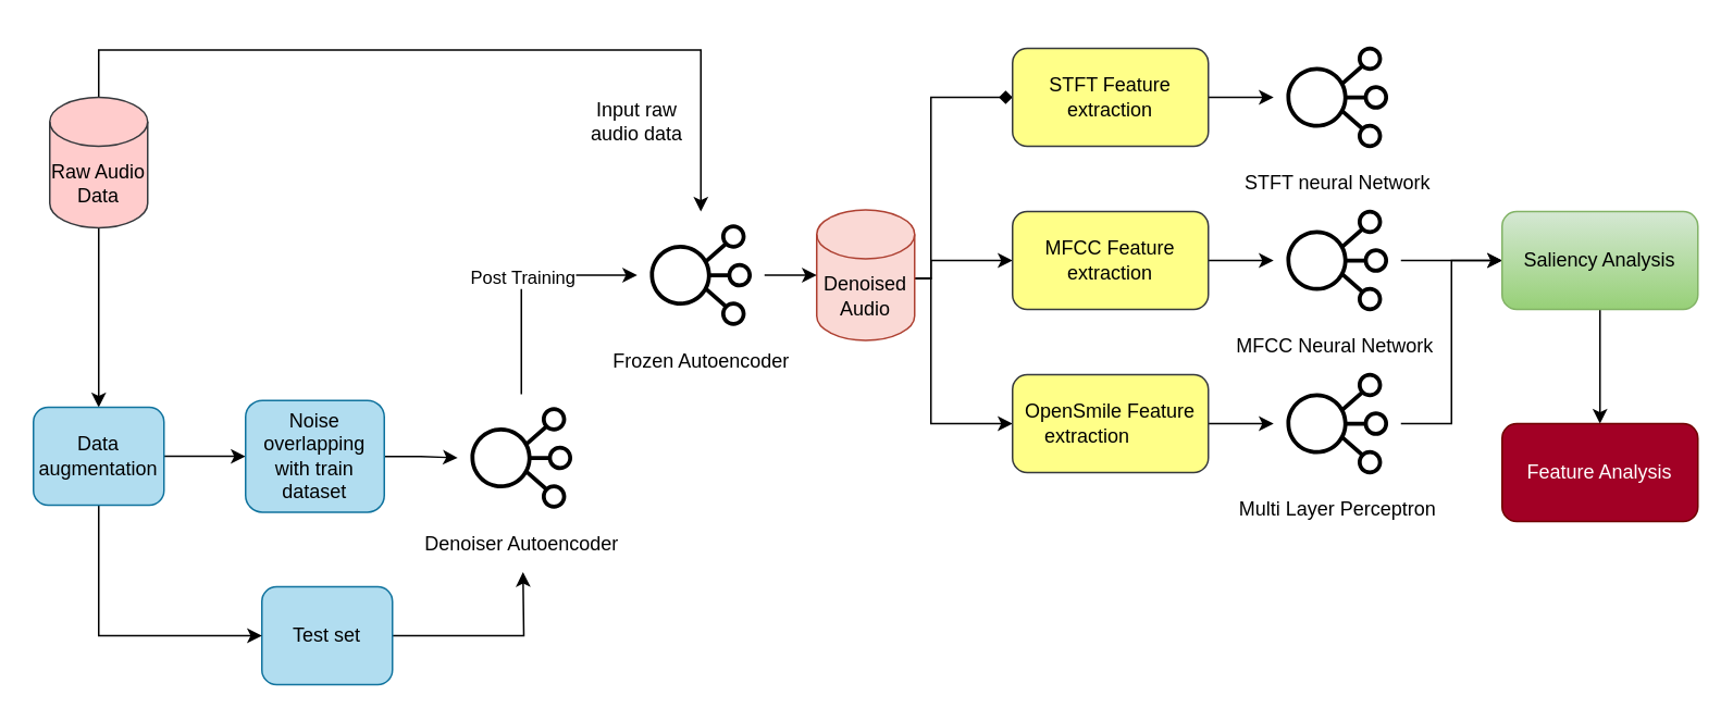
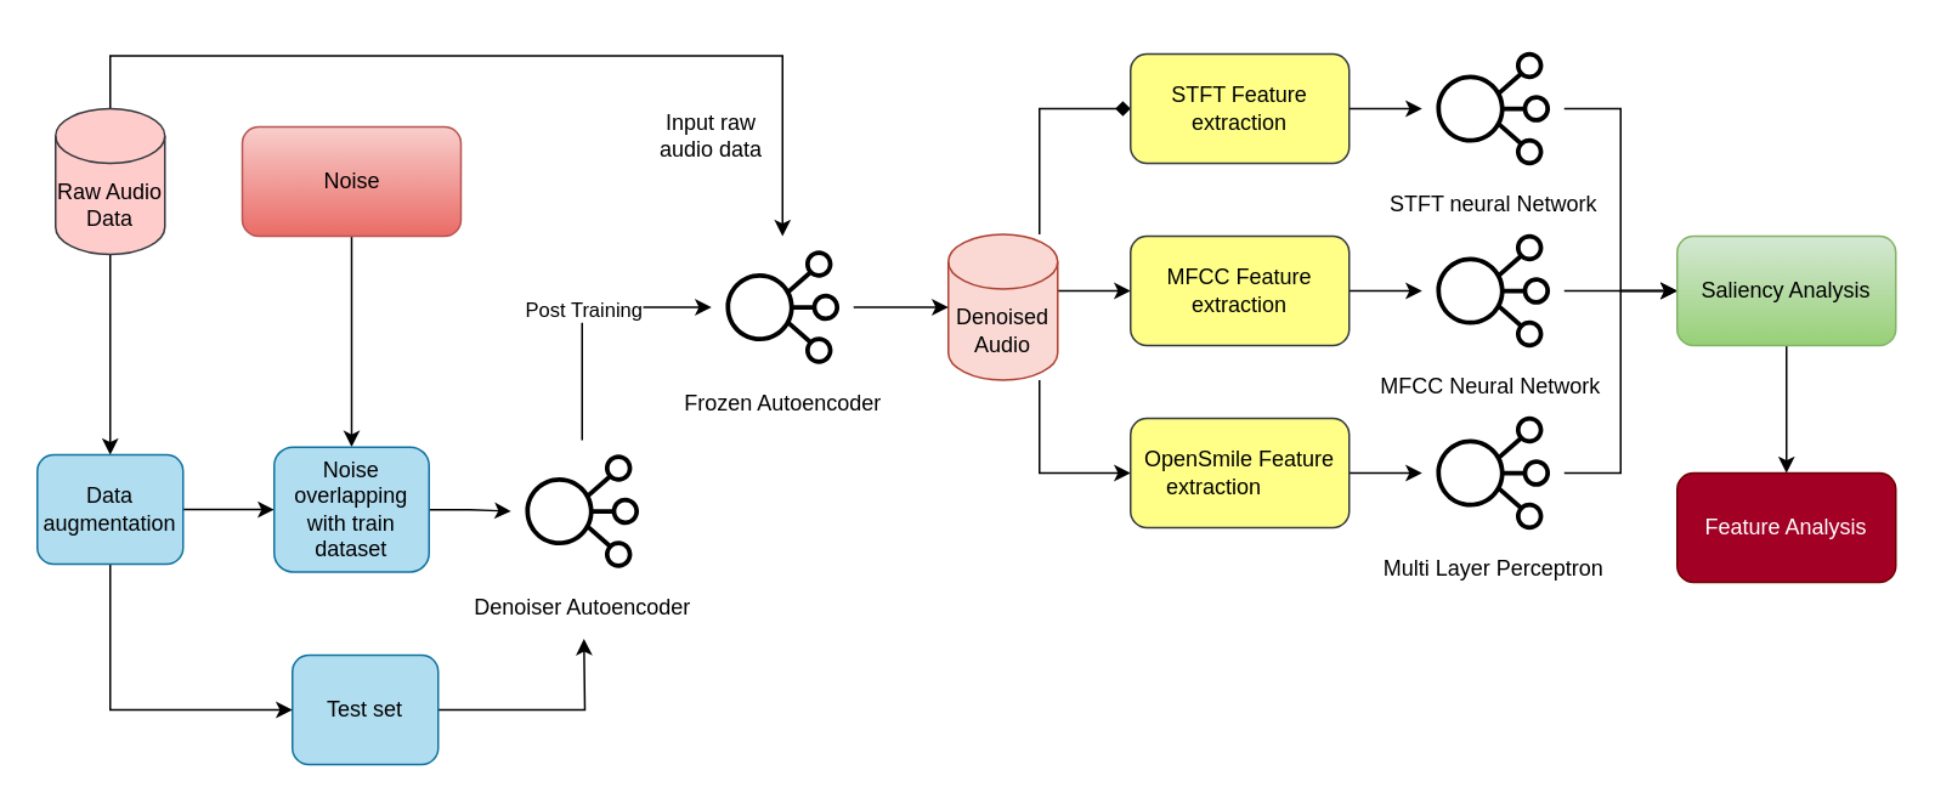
  <mxCell id="0" />
  <mxCell id="1" parent="0" />
  <mxCell id="2" style="edgeStyle=orthogonalEdgeStyle;rounded=0;orthogonalLoop=1;jettySize=auto;html=1;" edge="1" parent="1" source="3"><mxGeometry relative="1" as="geometry"><mxPoint x="320" y="350" as="targetPoint" /></mxGeometry></mxCell>
  <mxCell id="3" value="Test set" style="rounded=1;whiteSpace=wrap;html=1;fillColor=#b1ddf0;strokeColor=#10739e;" vertex="1" parent="1"><mxGeometry x="160" y="359" width="80" height="60" as="geometry" /></mxCell>
  <mxCell id="4" style="edgeStyle=orthogonalEdgeStyle;rounded=0;orthogonalLoop=1;jettySize=auto;html=1;exitX=1;exitY=0.5;exitDx=0;exitDy=0;" edge="1" parent="1" source="33" target="10"><mxGeometry relative="1" as="geometry"><mxPoint x="90" y="280" as="sourcePoint" /></mxGeometry></mxCell>
  <mxCell id="5" style="edgeStyle=orthogonalEdgeStyle;rounded=0;orthogonalLoop=1;jettySize=auto;html=1;entryX=0;entryY=0.5;entryDx=0;entryDy=0;exitX=0.5;exitY=1;exitDx=0;exitDy=0;" edge="1" parent="1" source="33" target="3"><mxGeometry relative="1" as="geometry"><mxPoint x="60" y="320" as="sourcePoint" /><Array as="points"><mxPoint x="60" y="305" /><mxPoint x="60" y="389" /></Array></mxGeometry></mxCell>
  <mxCell id="6" value="Denoiser Autoencoder" style="sketch=0;points=[[0,0,0],[0.25,0,0],[0.5,0,0],[0.75,0,0],[1,0,0],[0,1,0],[0.25,1,0],[0.5,1,0],[0.75,1,0],[1,1,0],[0,0.25,0],[0,0.5,0],[0,0.75,0],[1,0.25,0],[1,0.5,0],[1,0.75,0]];outlineConnect=0;fontColor=#000000;gradientColor=none;gradientDirection=north;fillColor=none;strokeColor=#000000;dashed=0;verticalLabelPosition=bottom;verticalAlign=top;align=center;html=1;fontSize=12;fontStyle=0;aspect=fixed;shape=mxgraph.aws4.resourceIcon;resIcon=mxgraph.aws4.elastic_load_balancing;" vertex="1" parent="1"><mxGeometry x="280" y="241" width="78" height="78" as="geometry" /></mxCell>
+ <mxCell id="7" style="edgeStyle=orthogonalEdgeStyle;rounded=0;orthogonalLoop=1;jettySize=auto;html=1;entryX=0.5;entryY=0;entryDx=0;entryDy=0;" edge="1" parent="1" source="8" target="10"><mxGeometry relative="1" as="geometry" /></mxCell>
+ <mxCell id="8" value="Noise" style="rounded=1;whiteSpace=wrap;html=1;fillColor=#f8cecc;gradientColor=#ea6b66;strokeColor=#b85450;" vertex="1" parent="1"><mxGeometry x="132.5" y="69" width="120" height="60" as="geometry" /></mxCell>
  <mxCell id="9" style="edgeStyle=orthogonalEdgeStyle;rounded=0;orthogonalLoop=1;jettySize=auto;html=1;entryX=0;entryY=0.5;entryDx=0;entryDy=0;entryPerimeter=0;" edge="1" parent="1" source="10" target="6"><mxGeometry relative="1" as="geometry" /></mxCell>
  <mxCell id="10" value="Noise overlapping with train dataset" style="rounded=1;whiteSpace=wrap;html=1;fillColor=#b1ddf0;strokeColor=#10739e;" vertex="1" parent="1"><mxGeometry x="150" y="244.75" width="85" height="68.5" as="geometry" /></mxCell>
  <mxCell id="11" style="edgeStyle=orthogonalEdgeStyle;rounded=0;orthogonalLoop=1;jettySize=auto;html=1;entryX=0;entryY=0.5;entryDx=0;entryDy=0;" edge="1" parent="1" source="14" target="22"><mxGeometry relative="1" as="geometry"><Array as="points"><mxPoint x="570" y="170" /><mxPoint x="570" y="159" /></Array></mxGeometry></mxCell>
  <mxCell id="12" style="edgeStyle=orthogonalEdgeStyle;rounded=0;orthogonalLoop=1;jettySize=auto;html=1;entryX=0;entryY=0.5;entryDx=0;entryDy=0;endArrow=diamond;" edge="1" parent="1" source="14" target="18"><mxGeometry relative="1" as="geometry"><Array as="points"><mxPoint x="570" y="170" /><mxPoint x="570" y="59" /></Array></mxGeometry></mxCell>
  <mxCell id="13" style="edgeStyle=orthogonalEdgeStyle;rounded=0;orthogonalLoop=1;jettySize=auto;html=1;entryX=0;entryY=0.5;entryDx=0;entryDy=0;" edge="1" parent="1" source="14" target="26"><mxGeometry relative="1" as="geometry"><Array as="points"><mxPoint x="570" y="170" /><mxPoint x="570" y="259" /></Array></mxGeometry></mxCell>
- <mxCell id="14" value="Denoised Audio" style="shape=cylinder3;whiteSpace=wrap;html=1;boundedLbl=1;backgroundOutline=1;size=15;fillColor=#fad9d5;strokeColor=#ae4132;" vertex="1" parent="1"><mxGeometry x="500" y="128" width="60" height="80" as="geometry" /></mxCell>
+ <mxCell id="14" value="Denoised Audio" style="shape=cylinder3;whiteSpace=wrap;html=1;boundedLbl=1;backgroundOutline=1;size=15;fillColor=#fad9d5;strokeColor=#ae4132;" vertex="1" parent="1"><mxGeometry x="520" y="128" width="60" height="80" as="geometry" /></mxCell>
+ <mxCell id="15" style="edgeStyle=orthogonalEdgeStyle;rounded=0;orthogonalLoop=1;jettySize=auto;html=1;entryX=0;entryY=0.5;entryDx=0;entryDy=0;" edge="1" parent="1" source="16" target="28"><mxGeometry relative="1" as="geometry" /></mxCell>
  <mxCell id="16" value="&lt;font&gt;STFT neural Network&lt;/font&gt;" style="sketch=0;points=[[0,0,0],[0.25,0,0],[0.5,0,0],[0.75,0,0],[1,0,0],[0,1,0],[0.25,1,0],[0.5,1,0],[0.75,1,0],[1,1,0],[0,0.25,0],[0,0.5,0],[0,0.75,0],[1,0.25,0],[1,0.5,0],[1,0.75,0]];outlineConnect=0;fontColor=#000000;gradientColor=none;gradientDirection=north;fillColor=none;strokeColor=#000000;dashed=0;verticalLabelPosition=bottom;verticalAlign=top;align=center;html=1;fontSize=12;fontStyle=0;aspect=fixed;shape=mxgraph.aws4.resourceIcon;resIcon=mxgraph.aws4.elastic_load_balancing;" vertex="1" parent="1"><mxGeometry x="780" y="20" width="78" height="78" as="geometry" /></mxCell>
  <mxCell id="17" style="edgeStyle=orthogonalEdgeStyle;rounded=0;orthogonalLoop=1;jettySize=auto;html=1;" edge="1" parent="1" source="18" target="16"><mxGeometry relative="1" as="geometry" /></mxCell>
  <mxCell id="18" value="STFT Feature extraction" style="rounded=1;whiteSpace=wrap;html=1;fillColor=#ffff88;strokeColor=#36393d;" vertex="1" parent="1"><mxGeometry x="620" y="29" width="120" height="60" as="geometry" /></mxCell>
  <mxCell id="19" style="edgeStyle=orthogonalEdgeStyle;rounded=0;orthogonalLoop=1;jettySize=auto;html=1;entryX=0;entryY=0.5;entryDx=0;entryDy=0;" edge="1" parent="1" source="20" target="28"><mxGeometry relative="1" as="geometry" /></mxCell>
  <mxCell id="20" value="&lt;font&gt;MFCC Neural Network&amp;nbsp;&lt;/font&gt;" style="sketch=0;points=[[0,0,0],[0.25,0,0],[0.5,0,0],[0.75,0,0],[1,0,0],[0,1,0],[0.25,1,0],[0.5,1,0],[0.75,1,0],[1,1,0],[0,0.25,0],[0,0.5,0],[0,0.75,0],[1,0.25,0],[1,0.5,0],[1,0.75,0]];outlineConnect=0;fontColor=#000000;gradientColor=none;gradientDirection=north;fillColor=none;strokeColor=#000000;dashed=0;verticalLabelPosition=bottom;verticalAlign=top;align=center;html=1;fontSize=12;fontStyle=0;aspect=fixed;shape=mxgraph.aws4.resourceIcon;resIcon=mxgraph.aws4.elastic_load_balancing;" vertex="1" parent="1"><mxGeometry x="780" y="120" width="78" height="78" as="geometry" /></mxCell>
  <mxCell id="21" style="edgeStyle=orthogonalEdgeStyle;rounded=0;orthogonalLoop=1;jettySize=auto;html=1;entryX=0;entryY=0.5;entryDx=0;entryDy=0;entryPerimeter=0;" edge="1" parent="1" source="22" target="20"><mxGeometry relative="1" as="geometry" /></mxCell>
  <mxCell id="22" value="MFCC Feature extraction" style="rounded=1;whiteSpace=wrap;html=1;fillColor=#ffff88;strokeColor=#36393d;" vertex="1" parent="1"><mxGeometry x="620" y="129" width="120" height="60" as="geometry" /></mxCell>
  <mxCell id="23" style="edgeStyle=orthogonalEdgeStyle;rounded=0;orthogonalLoop=1;jettySize=auto;html=1;entryX=0;entryY=0.5;entryDx=0;entryDy=0;" edge="1" parent="1" source="24" target="28"><mxGeometry relative="1" as="geometry" /></mxCell>
  <mxCell id="24" value="&lt;font&gt;Multi Layer Perceptron&lt;/font&gt;" style="sketch=0;points=[[0,0,0],[0.25,0,0],[0.5,0,0],[0.75,0,0],[1,0,0],[0,1,0],[0.25,1,0],[0.5,1,0],[0.75,1,0],[1,1,0],[0,0.25,0],[0,0.5,0],[0,0.75,0],[1,0.25,0],[1,0.5,0],[1,0.75,0]];outlineConnect=0;fontColor=#000000;gradientColor=none;gradientDirection=north;fillColor=none;strokeColor=#000000;dashed=0;verticalLabelPosition=bottom;verticalAlign=top;align=center;html=1;fontSize=12;fontStyle=0;aspect=fixed;shape=mxgraph.aws4.resourceIcon;resIcon=mxgraph.aws4.elastic_load_balancing;" vertex="1" parent="1"><mxGeometry x="780" y="220" width="78" height="78" as="geometry" /></mxCell>
  <mxCell id="25" style="edgeStyle=orthogonalEdgeStyle;rounded=0;orthogonalLoop=1;jettySize=auto;html=1;entryX=0;entryY=0.5;entryDx=0;entryDy=0;entryPerimeter=0;" edge="1" parent="1" source="26" target="24"><mxGeometry relative="1" as="geometry" /></mxCell>
  <mxCell id="26" value="OpenSmile Feature extraction&lt;span style=&quot;white-space: pre;&quot;&gt;&#09;&lt;/span&gt;" style="rounded=1;whiteSpace=wrap;html=1;fillColor=#ffff88;strokeColor=#36393d;" vertex="1" parent="1"><mxGeometry x="620" y="229" width="120" height="60" as="geometry" /></mxCell>
  <mxCell id="27" value="" style="edgeStyle=orthogonalEdgeStyle;rounded=0;orthogonalLoop=1;jettySize=auto;html=1;" edge="1" parent="1" source="28" target="29"><mxGeometry relative="1" as="geometry" /></mxCell>
  <mxCell id="28" value="Saliency Analysis" style="rounded=1;whiteSpace=wrap;html=1;fillColor=#d5e8d4;gradientColor=#97d077;strokeColor=#82b366;" vertex="1" parent="1"><mxGeometry x="920" y="129" width="120" height="60" as="geometry" /></mxCell>
  <mxCell id="29" value="Feature Analysis" style="rounded=1;whiteSpace=wrap;html=1;fillColor=#a20025;strokeColor=#6F0000;fontColor=#ffffff;" vertex="1" parent="1"><mxGeometry x="920" y="259" width="120" height="60" as="geometry" /></mxCell>
  <mxCell id="30" style="edgeStyle=orthogonalEdgeStyle;rounded=0;orthogonalLoop=1;jettySize=auto;html=1;entryX=0.5;entryY=0;entryDx=0;entryDy=0;" edge="1" parent="1" source="32" target="33"><mxGeometry relative="1" as="geometry" /></mxCell>
  <mxCell id="31" style="edgeStyle=orthogonalEdgeStyle;rounded=0;orthogonalLoop=1;jettySize=auto;html=1;entryX=0.5;entryY=0;entryDx=0;entryDy=0;entryPerimeter=0;" edge="1" parent="1" source="32" target="35"><mxGeometry relative="1" as="geometry"><Array as="points"><mxPoint x="60" y="30" /><mxPoint x="429" y="30" /></Array></mxGeometry></mxCell>
  <mxCell id="32" value="Raw Audio Data" style="shape=cylinder3;whiteSpace=wrap;html=1;boundedLbl=1;backgroundOutline=1;size=15;fillColor=#ffcccc;strokeColor=#36393d;" vertex="1" parent="1"><mxGeometry x="30" y="59" width="60" height="80" as="geometry" /></mxCell>
  <mxCell id="33" value="Data augmentation" style="rounded=1;whiteSpace=wrap;html=1;fillColor=#b1ddf0;strokeColor=#10739e;" vertex="1" parent="1"><mxGeometry x="20" y="249" width="80" height="60" as="geometry" /></mxCell>
  <mxCell id="34" style="edgeStyle=orthogonalEdgeStyle;rounded=0;orthogonalLoop=1;jettySize=auto;html=1;entryX=0;entryY=0.5;entryDx=0;entryDy=0;entryPerimeter=0;" edge="1" parent="1" source="35" target="14"><mxGeometry relative="1" as="geometry" /></mxCell>
  <mxCell id="35" value="Frozen Autoencoder" style="sketch=0;points=[[0,0,0],[0.25,0,0],[0.5,0,0],[0.75,0,0],[1,0,0],[0,1,0],[0.25,1,0],[0.5,1,0],[0.75,1,0],[1,1,0],[0,0.25,0],[0,0.5,0],[0,0.75,0],[1,0.25,0],[1,0.5,0],[1,0.75,0]];outlineConnect=0;fontColor=#000000;gradientColor=none;gradientDirection=north;fillColor=none;strokeColor=#000000;dashed=0;verticalLabelPosition=bottom;verticalAlign=top;align=center;html=1;fontSize=12;fontStyle=0;aspect=fixed;shape=mxgraph.aws4.resourceIcon;resIcon=mxgraph.aws4.elastic_load_balancing;" vertex="1" parent="1"><mxGeometry x="390" y="129" width="78" height="78" as="geometry" /></mxCell>
  <mxCell id="36" value="" style="endArrow=classic;rounded=0;exitX=0.5;exitY=0;exitDx=0;exitDy=0;exitPerimeter=0;entryX=0;entryY=0.5;entryDx=0;entryDy=0;entryPerimeter=0;html=1;" edge="1" parent="1" source="6" target="35"><mxGeometry relative="1" as="geometry"><mxPoint x="430" y="260" as="sourcePoint" /><mxPoint x="530" y="260" as="targetPoint" /><Array as="points"><mxPoint x="319" y="168" /></Array></mxGeometry></mxCell>
  <mxCell id="37" value="Post Training" style="edgeLabel;resizable=0;html=1;align=center;verticalAlign=middle;" connectable="0" vertex="1" parent="36"><mxGeometry relative="1" as="geometry" /></mxCell>
  <mxCell id="38" value="Input raw audio data" style="text;html=1;strokeColor=none;fillColor=none;align=center;verticalAlign=middle;whiteSpace=wrap;rounded=0;" vertex="1" parent="1"><mxGeometry x="360" y="59" width="60" height="30" as="geometry" /></mxCell>
